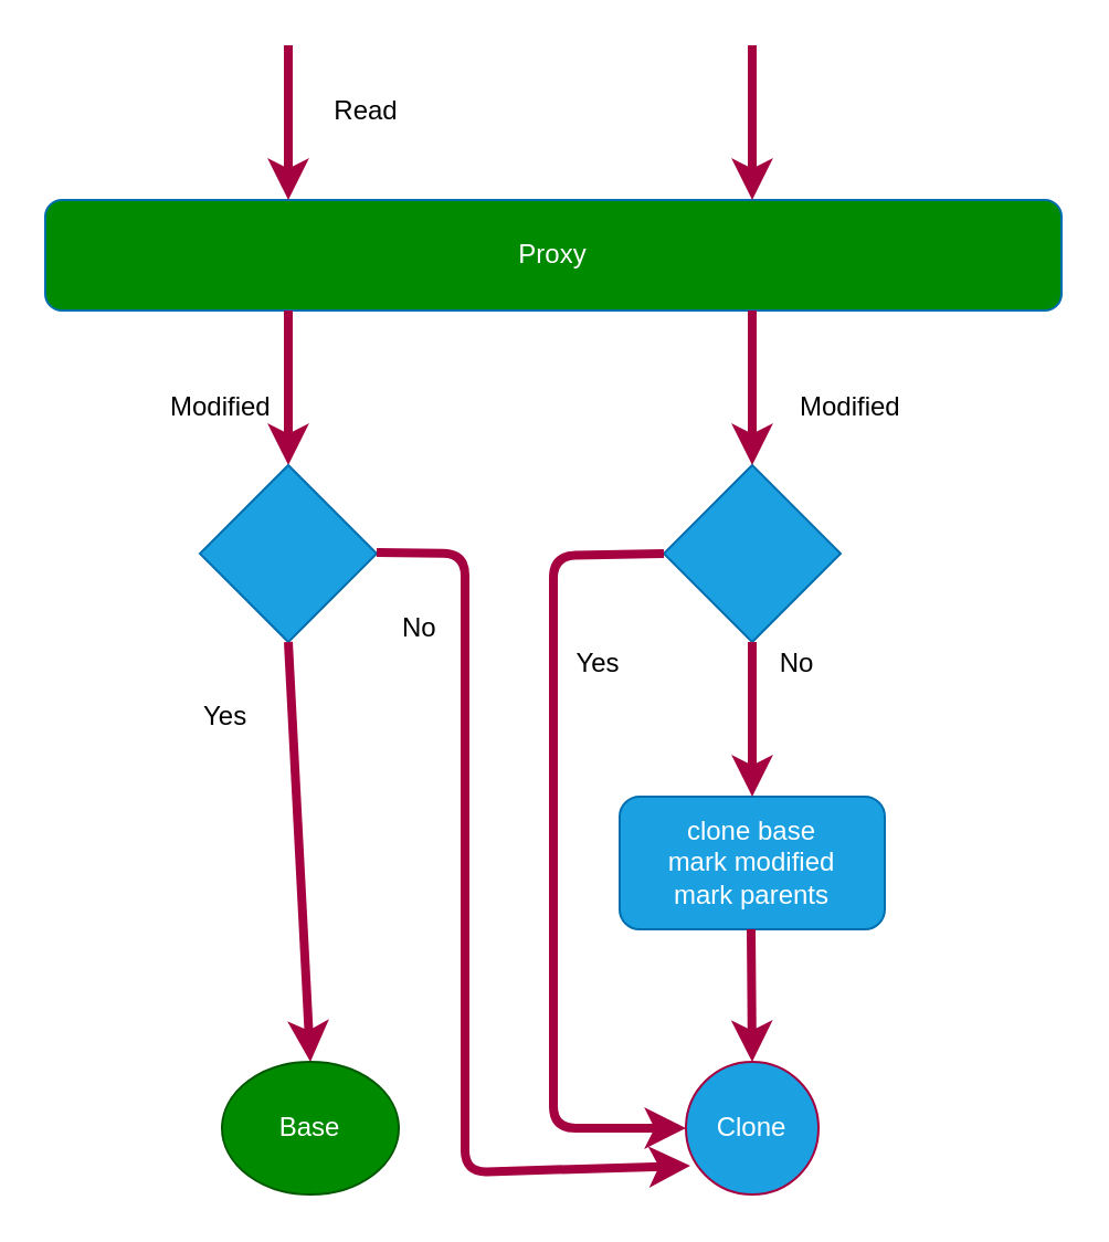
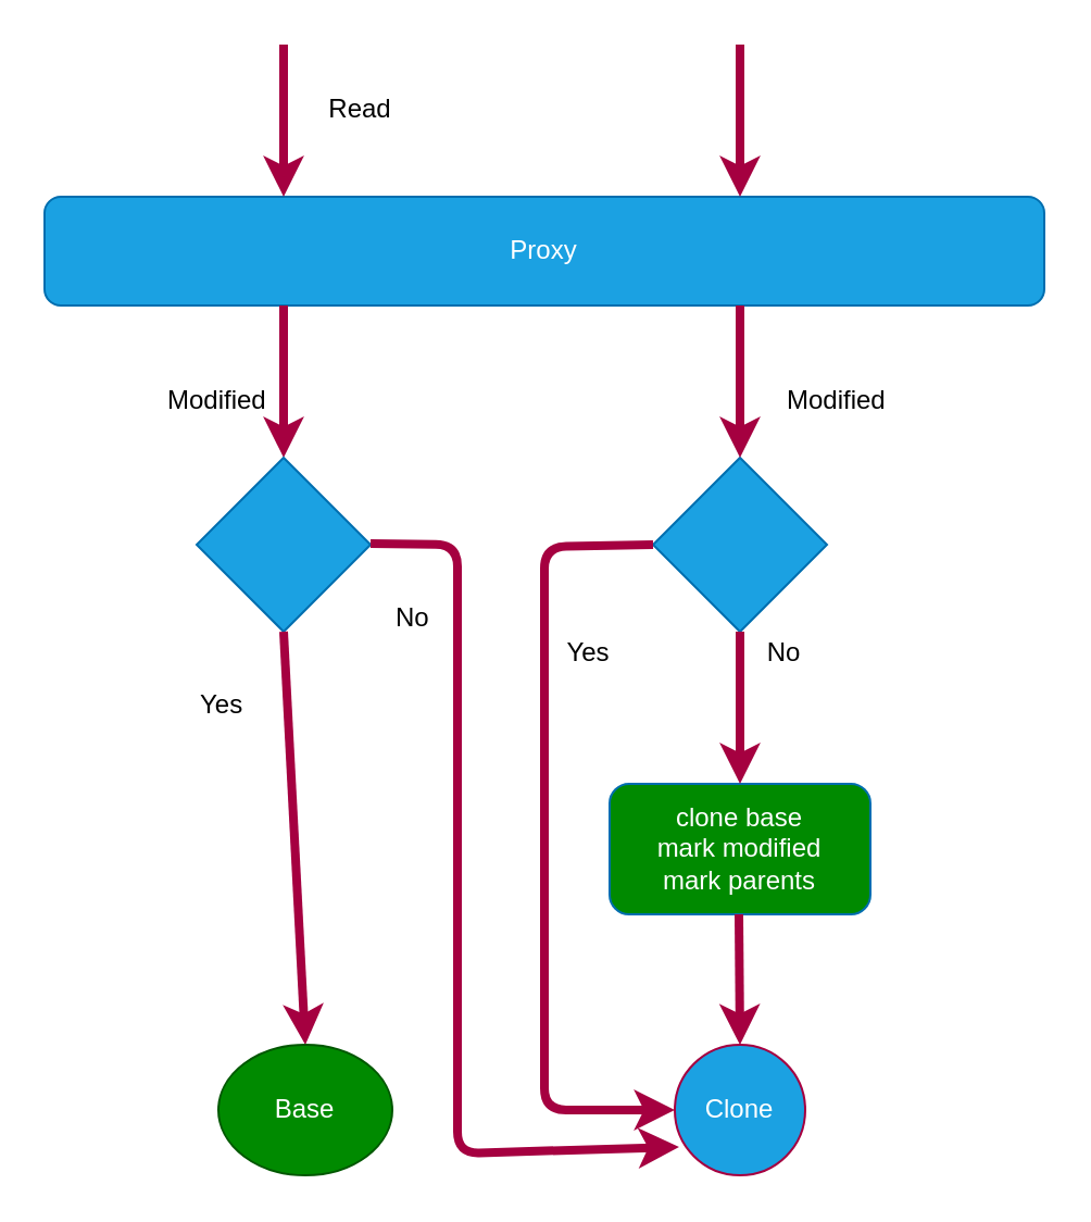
  <mxCell id="0" />
  <mxCell id="1" parent="0" />
- <mxCell id="2" value="Proxy" style="rounded=1;whiteSpace=wrap;html=1;fillColor=#008a00;fontColor=#ffffff;strokeColor=#006EAF;" vertex="1" parent="1"><mxGeometry x="20" y="90" width="460" height="50" as="geometry" /></mxCell>
+ <mxCell id="2" value="Proxy" style="rounded=1;whiteSpace=wrap;html=1;fillColor=#1ba1e2;fontColor=#ffffff;strokeColor=#006EAF;" vertex="1" parent="1"><mxGeometry x="20" y="90" width="460" height="50" as="geometry" /></mxCell>
  <mxCell id="3" value="" style="endArrow=classic;html=1;fillColor=#d80073;strokeColor=#A50040;strokeWidth=4;" edge="1" parent="1"><mxGeometry width="50" height="50" relative="1" as="geometry"><mxPoint x="130" y="20" as="sourcePoint" /><mxPoint x="130" y="90" as="targetPoint" /></mxGeometry></mxCell>
  <mxCell id="4" value="&lt;font color=&quot;#000000&quot;&gt;Read&lt;/font&gt;" style="text;html=1;align=center;verticalAlign=middle;resizable=0;points=[];autosize=1;strokeColor=none;fillColor=none;" vertex="1" parent="1"><mxGeometry x="145" y="40" width="40" height="20" as="geometry" /></mxCell>
  <mxCell id="5" value="" style="endArrow=classic;html=1;fillColor=#d80073;strokeColor=#A50040;strokeWidth=4;" edge="1" parent="1"><mxGeometry width="50" height="50" relative="1" as="geometry"><mxPoint x="340" y="20" as="sourcePoint" /><mxPoint x="340" y="90" as="targetPoint" /></mxGeometry></mxCell>
  <mxCell id="6" value="" style="endArrow=classic;html=1;fillColor=#d80073;strokeColor=#A50040;strokeWidth=4;" edge="1" parent="1" target="7"><mxGeometry width="50" height="50" relative="1" as="geometry"><mxPoint x="130" y="140" as="sourcePoint" /><mxPoint x="130" y="210" as="targetPoint" /></mxGeometry></mxCell>
  <mxCell id="7" value="" style="rhombus;whiteSpace=wrap;html=1;fontColor=#ffffff;fillColor=#1ba1e2;strokeColor=#006EAF;" vertex="1" parent="1"><mxGeometry x="90" y="210" width="80" height="80" as="geometry" /></mxCell>
  <mxCell id="8" value="" style="endArrow=classic;html=1;fillColor=#d80073;strokeColor=#A50040;strokeWidth=4;entryX=0.5;entryY=0;entryDx=0;entryDy=0;" edge="1" parent="1" target="9"><mxGeometry width="50" height="50" relative="1" as="geometry"><mxPoint x="130" y="290" as="sourcePoint" /><mxPoint x="130" y="360" as="targetPoint" /></mxGeometry></mxCell>
  <mxCell id="9" value="Base" style="ellipse;whiteSpace=wrap;html=1;aspect=fixed;fontColor=#ffffff;fillColor=#008a00;strokeColor=#005700;" vertex="1" parent="1"><mxGeometry x="100" y="480" width="80" height="60" as="geometry" /></mxCell>
  <mxCell id="10" value="" style="endArrow=classic;html=1;fillColor=#d80073;strokeColor=#A50040;strokeWidth=4;entryX=0.033;entryY=0.783;entryDx=0;entryDy=0;entryPerimeter=0;" edge="1" parent="1" target="22"><mxGeometry width="50" height="50" relative="1" as="geometry"><mxPoint x="170" y="249.5" as="sourcePoint" /><mxPoint x="230" y="310" as="targetPoint" /><Array as="points"><mxPoint x="210" y="250" /><mxPoint x="210" y="530" /></Array></mxGeometry></mxCell>
  <mxCell id="11" value="&lt;div style=&quot;text-align: center&quot;&gt;&lt;span&gt;&lt;font face=&quot;helvetica&quot;&gt;Yes&lt;/font&gt;&lt;/span&gt;&lt;/div&gt;" style="text;whiteSpace=wrap;html=1;fontColor=#000000;" vertex="1" parent="1"><mxGeometry x="90" y="310" width="30" height="20" as="geometry" /></mxCell>
  <mxCell id="12" value="&lt;div style=&quot;text-align: center&quot;&gt;&lt;font face=&quot;helvetica&quot;&gt;No&lt;/font&gt;&lt;/div&gt;" style="text;whiteSpace=wrap;html=1;fontColor=#000000;" vertex="1" parent="1"><mxGeometry x="180" y="270" width="30" height="20" as="geometry" /></mxCell>
  <mxCell id="13" value="&lt;div style=&quot;text-align: center&quot;&gt;&lt;font face=&quot;helvetica&quot;&gt;Modified&lt;/font&gt;&lt;/div&gt;" style="text;whiteSpace=wrap;html=1;fontColor=#000000;" vertex="1" parent="1"><mxGeometry x="75" y="170" width="60" height="30" as="geometry" /></mxCell>
  <mxCell id="14" value="" style="rhombus;whiteSpace=wrap;html=1;fontColor=#ffffff;fillColor=#1ba1e2;strokeColor=#006EAF;" vertex="1" parent="1"><mxGeometry x="300" y="210" width="80" height="80" as="geometry" /></mxCell>
  <mxCell id="15" value="" style="endArrow=classic;html=1;fillColor=#d80073;strokeColor=#A50040;strokeWidth=4;" edge="1" parent="1"><mxGeometry width="50" height="50" relative="1" as="geometry"><mxPoint x="340" y="140" as="sourcePoint" /><mxPoint x="340" y="210" as="targetPoint" /></mxGeometry></mxCell>
  <mxCell id="16" value="" style="endArrow=classic;html=1;fillColor=#d80073;strokeColor=#A50040;strokeWidth=4;exitX=0;exitY=0.5;exitDx=0;exitDy=0;entryX=0;entryY=0.5;entryDx=0;entryDy=0;" edge="1" parent="1" source="14" target="22"><mxGeometry width="50" height="50" relative="1" as="geometry"><mxPoint x="230" y="250" as="sourcePoint" /><mxPoint x="290" y="330" as="targetPoint" /><Array as="points"><mxPoint x="250" y="251" /><mxPoint x="250" y="510" /></Array></mxGeometry></mxCell>
  <mxCell id="17" value="&lt;div style=&quot;text-align: center&quot;&gt;&lt;font face=&quot;helvetica&quot;&gt;Modified&lt;/font&gt;&lt;/div&gt;" style="text;whiteSpace=wrap;html=1;fontColor=#000000;" vertex="1" parent="1"><mxGeometry x="360" y="170" width="60" height="30" as="geometry" /></mxCell>
- <mxCell id="18" value="&lt;div&gt;&lt;span&gt;clone base&lt;/span&gt;&lt;/div&gt;&lt;div&gt;&lt;span&gt;mark modified&lt;/span&gt;&lt;/div&gt;&lt;div&gt;&lt;span&gt;mark parents&lt;/span&gt;&lt;/div&gt;" style="rounded=1;whiteSpace=wrap;html=1;fontColor=#ffffff;fillColor=#1ba1e2;strokeColor=#006EAF;align=center;" vertex="1" parent="1"><mxGeometry x="280" y="360" width="120" height="60" as="geometry" /></mxCell>
+ <mxCell id="18" value="&lt;div&gt;&lt;span&gt;clone base&lt;/span&gt;&lt;/div&gt;&lt;div&gt;&lt;span&gt;mark modified&lt;/span&gt;&lt;/div&gt;&lt;div&gt;&lt;span&gt;mark parents&lt;/span&gt;&lt;/div&gt;" style="rounded=1;whiteSpace=wrap;html=1;fontColor=#ffffff;fillColor=#008a00;strokeColor=#006EAF;align=center;" vertex="1" parent="1"><mxGeometry x="280" y="360" width="120" height="60" as="geometry" /></mxCell>
  <mxCell id="19" value="" style="endArrow=classic;html=1;fillColor=#d80073;strokeColor=#A50040;strokeWidth=4;" edge="1" parent="1"><mxGeometry width="50" height="50" relative="1" as="geometry"><mxPoint x="340" y="290" as="sourcePoint" /><mxPoint x="340" y="360" as="targetPoint" /></mxGeometry></mxCell>
  <mxCell id="20" value="Yes" style="text;html=1;align=center;verticalAlign=middle;resizable=0;points=[];autosize=1;strokeColor=none;fillColor=none;fontColor=#000000;" vertex="1" parent="1"><mxGeometry x="250" y="290" width="40" height="20" as="geometry" /></mxCell>
  <mxCell id="21" value="No" style="text;html=1;align=center;verticalAlign=middle;resizable=0;points=[];autosize=1;strokeColor=none;fillColor=none;fontColor=#000000;" vertex="1" parent="1"><mxGeometry x="345" y="290" width="30" height="20" as="geometry" /></mxCell>
  <mxCell id="22" value="Clone" style="ellipse;whiteSpace=wrap;html=1;aspect=fixed;fontColor=#ffffff;fillColor=#1ba1e2;strokeColor=#A50040;" vertex="1" parent="1"><mxGeometry x="310" y="480" width="60" height="60" as="geometry" /></mxCell>
  <mxCell id="23" value="" style="endArrow=classic;html=1;fillColor=#d80073;strokeColor=#A50040;strokeWidth=4;" edge="1" parent="1"><mxGeometry width="50" height="50" relative="1" as="geometry"><mxPoint x="339.5" y="420" as="sourcePoint" /><mxPoint x="340" y="480" as="targetPoint" /></mxGeometry></mxCell>
